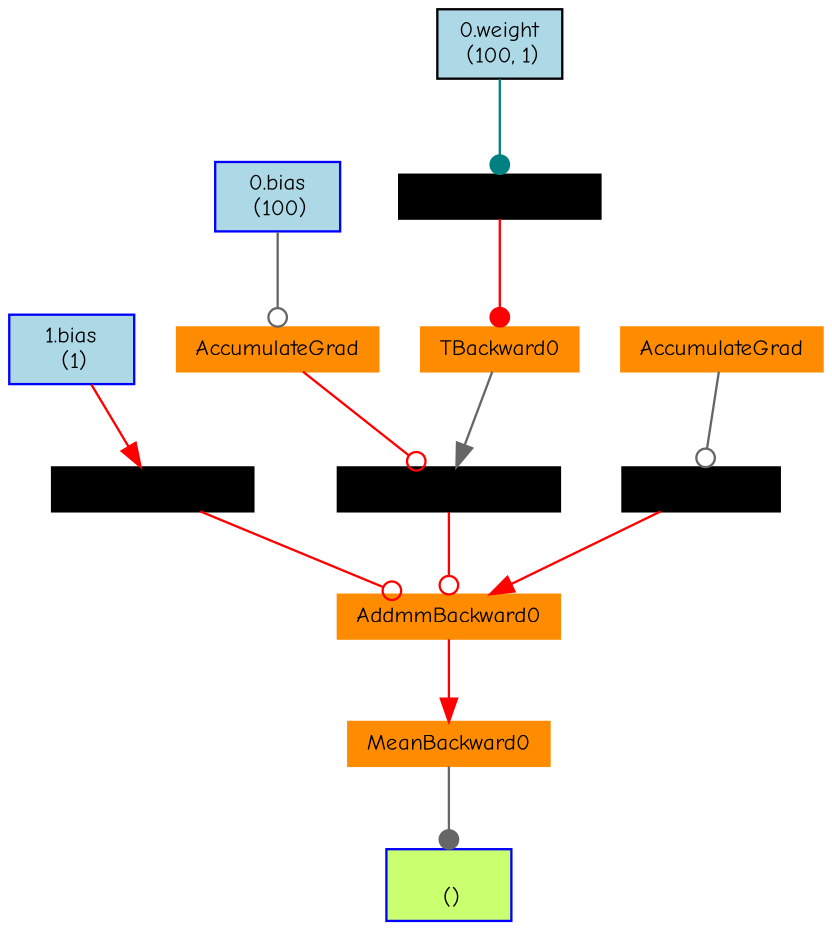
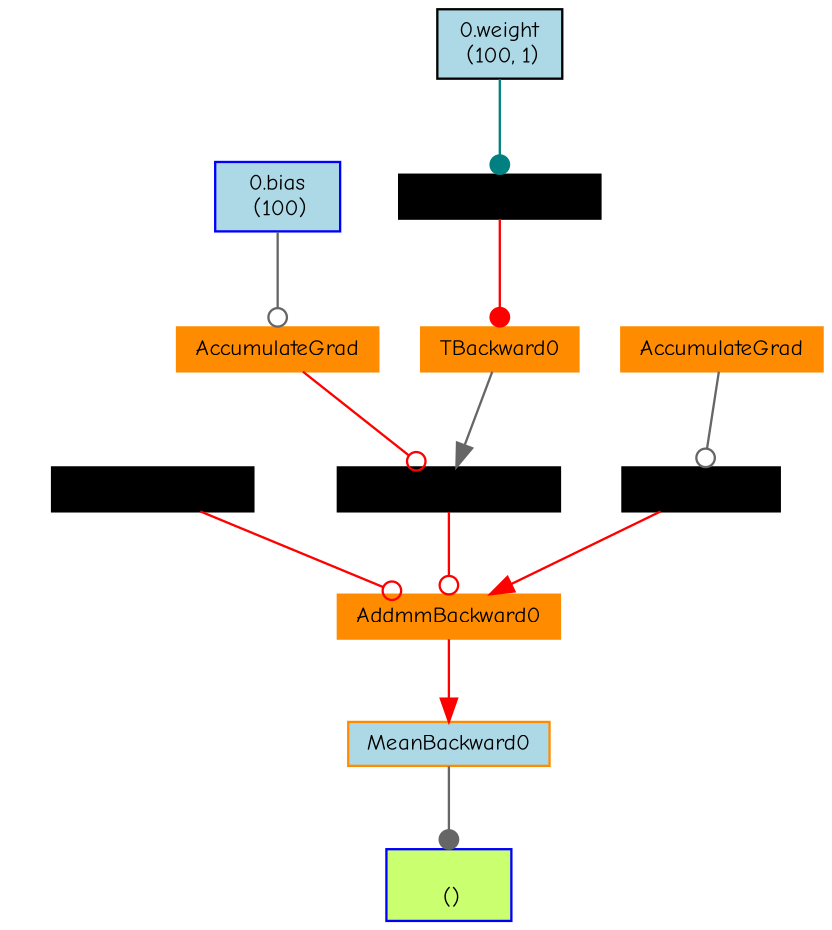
  digraph {
    fontname="Comic Neue"
    node [align=left color=darkorange fontname="Comic Neue" fontsize=10 ranksep=0.1 shape=box style=filled]
    edge [arrowhead=odot color=red fontname="Comic Neue"]
    n1 [color=blue fillcolor=darkolivegreen1 height=0.2 label="\n ()"]
-   n2 [height=0.2 label=MeanBackward0]
+   n2 [height=0.2 label=MeanBackward0 fillcolor=lightblue]
    n3 [height=0.2 label=AddmmBackward0]
    n4 [color=black height=0.2 label=AccumulateGrad]
-   n5 [color=blue fillcolor=lightblue height=0.2 label="1.bias\n (1)"]
    n6 [color=black height=0.2 label=AddmmBackward0]
    n7 [height=0.2 label=AccumulateGrad]
    n8 [color=blue fillcolor=lightblue height=0.2 label="0.bias\n (100)"]
    n9 [height=0.2 label=TBackward0]
    n10 [color=black height=0.2 label=AccumulateGrad]
    n11 [color=black fillcolor=lightblue height=0.2 label="0.weight\n (100, 1)"]
    n12 [color=black height=0.2 label=TBackward0]
    n13 [height=0.2 label=AccumulateGrad]
    n2 -> n1 [arrowhead=dot color=gray40]
    n3 -> n2 [arrowhead=normal]
    n4 -> n3
-   n5 -> n4 [arrowhead=normal]
    n6 -> n3
    n7 -> n6
    n8 -> n7 [color=gray40]
    n9 -> n6 [arrowhead=normal color=gray40]
    n10 -> n9 [arrowhead=dot]
    n11 -> n10 [arrowhead=dot color=teal]
    n12 -> n3 [arrowhead=normal]
    n13 -> n12 [color=gray40]
  }
